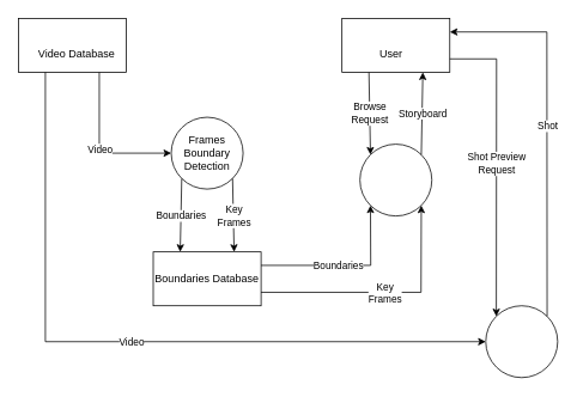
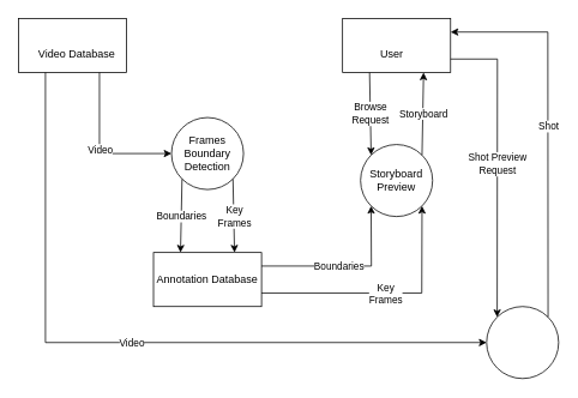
  <mxCell id="0" />
  <mxCell id="1" parent="0" />
  <mxCell id="2" value="" style="rounded=0;whiteSpace=wrap;html=1;" vertex="1" parent="1"><mxGeometry x="380" y="20" width="120" height="60" as="geometry" /></mxCell>
  <mxCell id="3" value="User" style="text;html=1;strokeColor=none;fillColor=none;align=center;verticalAlign=middle;whiteSpace=wrap;rounded=0;" vertex="1" parent="1"><mxGeometry x="405" y="45" width="60" height="30" as="geometry" /></mxCell>
  <mxCell id="4" value="" style="ellipse;whiteSpace=wrap;html=1;aspect=fixed;" vertex="1" parent="1"><mxGeometry x="400" y="160" width="80" height="80" as="geometry" /></mxCell>
  <mxCell id="5" value="" style="ellipse;whiteSpace=wrap;html=1;aspect=fixed;" vertex="1" parent="1"><mxGeometry x="540" y="340" width="80" height="80" as="geometry" /></mxCell>
  <mxCell id="6" value="" style="ellipse;whiteSpace=wrap;html=1;aspect=fixed;" vertex="1" parent="1"><mxGeometry x="190" y="130" width="80" height="80" as="geometry" /></mxCell>
  <mxCell id="7" value="" style="rounded=0;whiteSpace=wrap;html=1;" vertex="1" parent="1"><mxGeometry x="20" y="20" width="120" height="60" as="geometry" /></mxCell>
  <mxCell id="8" value="" style="rounded=0;whiteSpace=wrap;html=1;" vertex="1" parent="1"><mxGeometry x="170" y="280" width="120" height="60" as="geometry" /></mxCell>
  <mxCell id="9" value="Video Database" style="text;html=1;strokeColor=none;fillColor=none;align=center;verticalAlign=middle;whiteSpace=wrap;rounded=0;" vertex="1" parent="1"><mxGeometry x="35" y="45" width="100" height="30" as="geometry" /></mxCell>
  <mxCell id="10" value="Frames Boundary Detection" style="text;html=1;strokeColor=none;fillColor=none;align=center;verticalAlign=middle;whiteSpace=wrap;rounded=0;" vertex="1" parent="1"><mxGeometry x="200" y="140" width="60" height="60" as="geometry" /></mxCell>
- <mxCell id="11" value="Boundaries Database" style="text;html=1;strokeColor=none;fillColor=none;align=center;verticalAlign=middle;whiteSpace=wrap;rounded=0;" vertex="1" parent="1"><mxGeometry x="170" y="280" width="120" height="60" as="geometry" /></mxCell>
+ <mxCell id="11" value="Annotation Database" style="text;html=1;strokeColor=none;fillColor=none;align=center;verticalAlign=middle;whiteSpace=wrap;rounded=0;" vertex="1" parent="1"><mxGeometry x="170" y="280" width="120" height="60" as="geometry" /></mxCell>
+ <mxCell id="12" value="Storyboard Preview" style="text;html=1;strokeColor=none;fillColor=none;align=center;verticalAlign=middle;whiteSpace=wrap;rounded=0;" vertex="1" parent="1"><mxGeometry x="410" y="170" width="60" height="60" as="geometry" /></mxCell>
  <mxCell id="13" value="" style="endArrow=classic;html=1;rounded=0;entryX=0.25;entryY=0;entryDx=0;entryDy=0;exitX=0;exitY=1;exitDx=0;exitDy=0;" edge="1" parent="1" source="6" target="11"><mxGeometry relative="1" as="geometry"><mxPoint x="200" y="230" as="sourcePoint" /><mxPoint x="300" y="200" as="targetPoint" /></mxGeometry></mxCell>
  <mxCell id="14" value="Boundaries" style="edgeLabel;resizable=0;html=1;align=center;verticalAlign=middle;" connectable="0" vertex="1" parent="13"><mxGeometry relative="1" as="geometry" /></mxCell>
  <mxCell id="15" value="" style="endArrow=classic;html=1;rounded=0;entryX=0.25;entryY=0;entryDx=0;entryDy=0;exitX=1;exitY=1;exitDx=0;exitDy=0;" edge="1" parent="1" source="6"><mxGeometry relative="1" as="geometry"><mxPoint x="270" y="230" as="sourcePoint" /><mxPoint x="260" y="280" as="targetPoint" /></mxGeometry></mxCell>
  <mxCell id="16" value="Key&lt;br&gt;Frames" style="edgeLabel;resizable=0;html=1;align=center;verticalAlign=middle;" connectable="0" vertex="1" parent="15"><mxGeometry relative="1" as="geometry" /></mxCell>
  <mxCell id="17" value="" style="endArrow=classic;html=1;rounded=0;exitX=0.75;exitY=1;exitDx=0;exitDy=0;entryX=0;entryY=0.5;entryDx=0;entryDy=0;" edge="1" parent="1" source="7" target="6"><mxGeometry relative="1" as="geometry"><mxPoint x="80" y="130" as="sourcePoint" /><mxPoint x="110" y="180" as="targetPoint" /><Array as="points"><mxPoint x="110" y="170" /></Array></mxGeometry></mxCell>
  <mxCell id="18" value="Video" style="edgeLabel;resizable=0;html=1;align=center;verticalAlign=middle;" connectable="0" vertex="1" parent="17"><mxGeometry relative="1" as="geometry" /></mxCell>
  <mxCell id="19" value="" style="endArrow=classic;html=1;rounded=0;exitX=0.25;exitY=1;exitDx=0;exitDy=0;entryX=0;entryY=0.5;entryDx=0;entryDy=0;" edge="1" parent="1" source="7" target="5"><mxGeometry relative="1" as="geometry"><mxPoint x="100" y="260" as="sourcePoint" /><mxPoint x="260" y="420" as="targetPoint" /><Array as="points"><mxPoint x="50" y="380" /></Array></mxGeometry></mxCell>
  <mxCell id="20" value="Video" style="edgeLabel;resizable=0;html=1;align=center;verticalAlign=middle;" connectable="0" vertex="1" parent="19"><mxGeometry relative="1" as="geometry" /></mxCell>
  <mxCell id="21" value="" style="endArrow=classic;html=1;rounded=0;exitX=1;exitY=0.25;exitDx=0;exitDy=0;entryX=0;entryY=1;entryDx=0;entryDy=0;" edge="1" parent="1" source="11" target="4"><mxGeometry relative="1" as="geometry"><mxPoint x="360" y="260" as="sourcePoint" /><mxPoint x="460" y="260" as="targetPoint" /><Array as="points"><mxPoint x="412" y="295" /></Array></mxGeometry></mxCell>
  <mxCell id="22" value="Boundaries" style="edgeLabel;resizable=0;html=1;align=center;verticalAlign=middle;" connectable="0" vertex="1" parent="21"><mxGeometry relative="1" as="geometry"><mxPoint x="-9" as="offset" /></mxGeometry></mxCell>
  <mxCell id="23" value="" style="endArrow=classic;html=1;rounded=0;exitX=1;exitY=0.75;exitDx=0;exitDy=0;entryX=1;entryY=1;entryDx=0;entryDy=0;" edge="1" parent="1" source="11" target="4"><mxGeometry relative="1" as="geometry"><mxPoint x="310" y="320" as="sourcePoint" /><mxPoint x="410" y="320" as="targetPoint" /><Array as="points"><mxPoint x="468" y="325" /></Array></mxGeometry></mxCell>
  <mxCell id="24" value="Key&lt;br&gt;Frames" style="edgeLabel;resizable=0;html=1;align=center;verticalAlign=middle;" connectable="0" vertex="1" parent="23"><mxGeometry relative="1" as="geometry" /></mxCell>
  <mxCell id="25" value="" style="endArrow=classic;html=1;rounded=0;exitX=0.25;exitY=1;exitDx=0;exitDy=0;entryX=0;entryY=0;entryDx=0;entryDy=0;" edge="1" parent="1" source="2" target="4"><mxGeometry relative="1" as="geometry"><mxPoint x="470" y="250" as="sourcePoint" /><mxPoint x="410" y="180" as="targetPoint" /></mxGeometry></mxCell>
  <mxCell id="26" value="Browse&lt;br&gt;Request" style="edgeLabel;resizable=0;html=1;align=center;verticalAlign=middle;" connectable="0" vertex="1" parent="25"><mxGeometry relative="1" as="geometry" /></mxCell>
  <mxCell id="27" value="" style="endArrow=classic;html=1;rounded=0;exitX=1;exitY=0;exitDx=0;exitDy=0;entryX=0.75;entryY=1;entryDx=0;entryDy=0;" edge="1" parent="1" source="4" target="2"><mxGeometry relative="1" as="geometry"><mxPoint x="460" y="120" as="sourcePoint" /><mxPoint x="560" y="120" as="targetPoint" /><Array as="points" /></mxGeometry></mxCell>
  <mxCell id="28" value="Storyboard" style="edgeLabel;resizable=0;html=1;align=center;verticalAlign=middle;" connectable="0" vertex="1" parent="27"><mxGeometry relative="1" as="geometry" /></mxCell>
  <mxCell id="29" value="" style="endArrow=classic;html=1;rounded=0;exitX=1;exitY=0.75;exitDx=0;exitDy=0;entryX=0;entryY=0;entryDx=0;entryDy=0;" edge="1" parent="1" source="2" target="5"><mxGeometry relative="1" as="geometry"><mxPoint x="520" y="65" as="sourcePoint" /><mxPoint x="620" y="65" as="targetPoint" /><Array as="points"><mxPoint x="552" y="65" /></Array></mxGeometry></mxCell>
  <mxCell id="30" value="Shot Preview&lt;br&gt;Request" style="edgeLabel;resizable=0;html=1;align=center;verticalAlign=middle;" connectable="0" vertex="1" parent="29"><mxGeometry relative="1" as="geometry" /></mxCell>
  <mxCell id="31" value="" style="endArrow=classic;html=1;rounded=0;exitX=1;exitY=0;exitDx=0;exitDy=0;entryX=1;entryY=0.25;entryDx=0;entryDy=0;" edge="1" parent="1" source="5" target="2"><mxGeometry relative="1" as="geometry"><mxPoint x="590" y="279" as="sourcePoint" /><mxPoint x="630" y="180" as="targetPoint" /><Array as="points"><mxPoint x="608" y="35" /></Array></mxGeometry></mxCell>
  <mxCell id="32" value="Shot" style="edgeLabel;resizable=0;html=1;align=center;verticalAlign=middle;" connectable="0" vertex="1" parent="31"><mxGeometry relative="1" as="geometry" /></mxCell>
